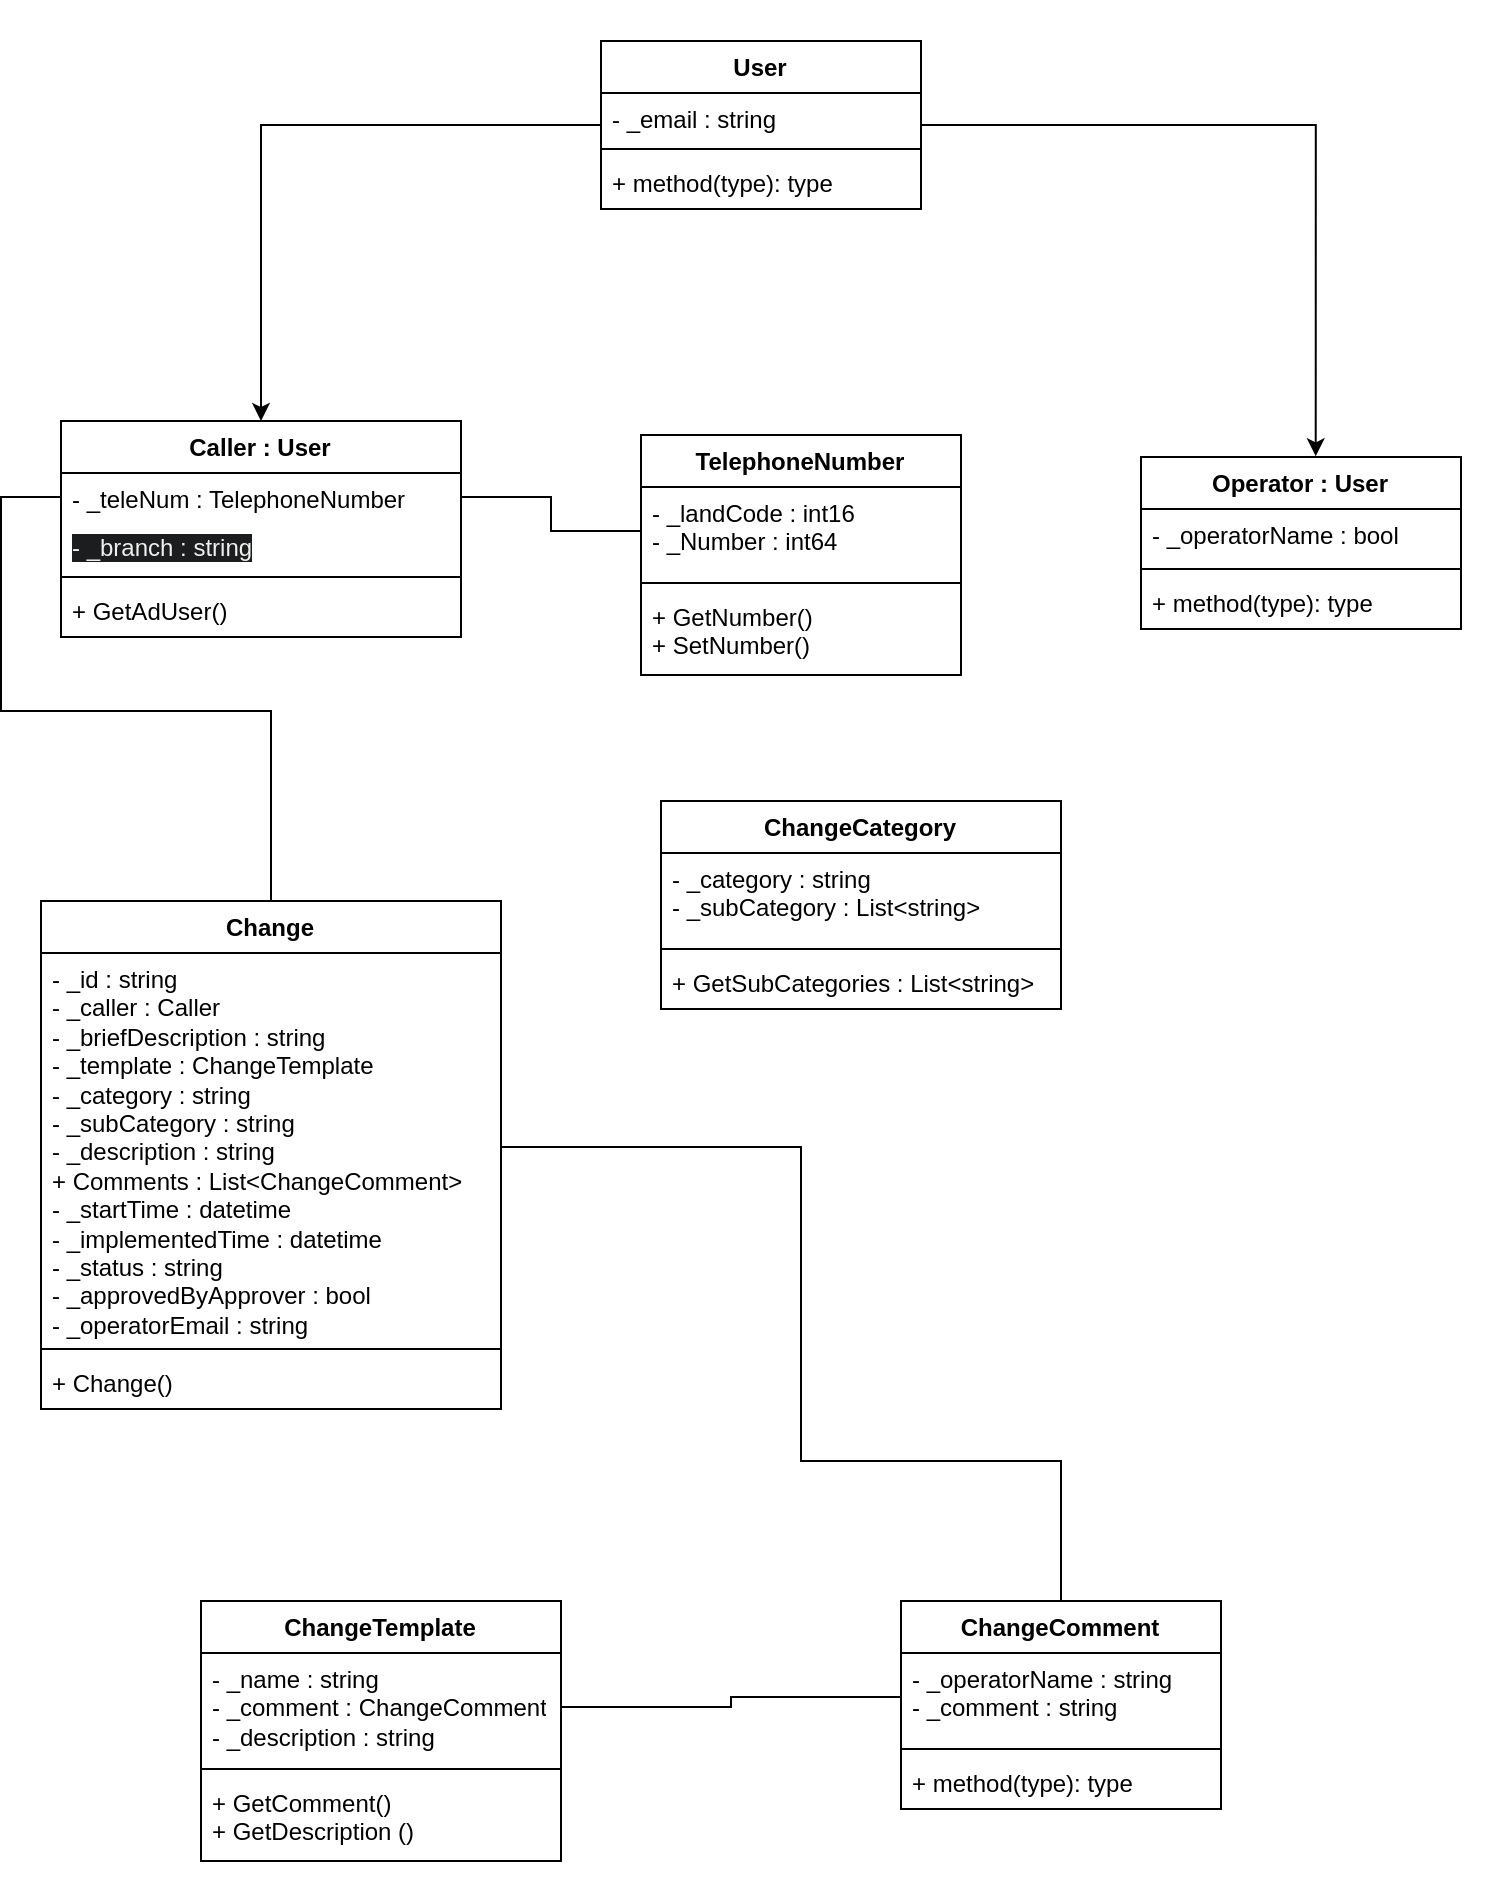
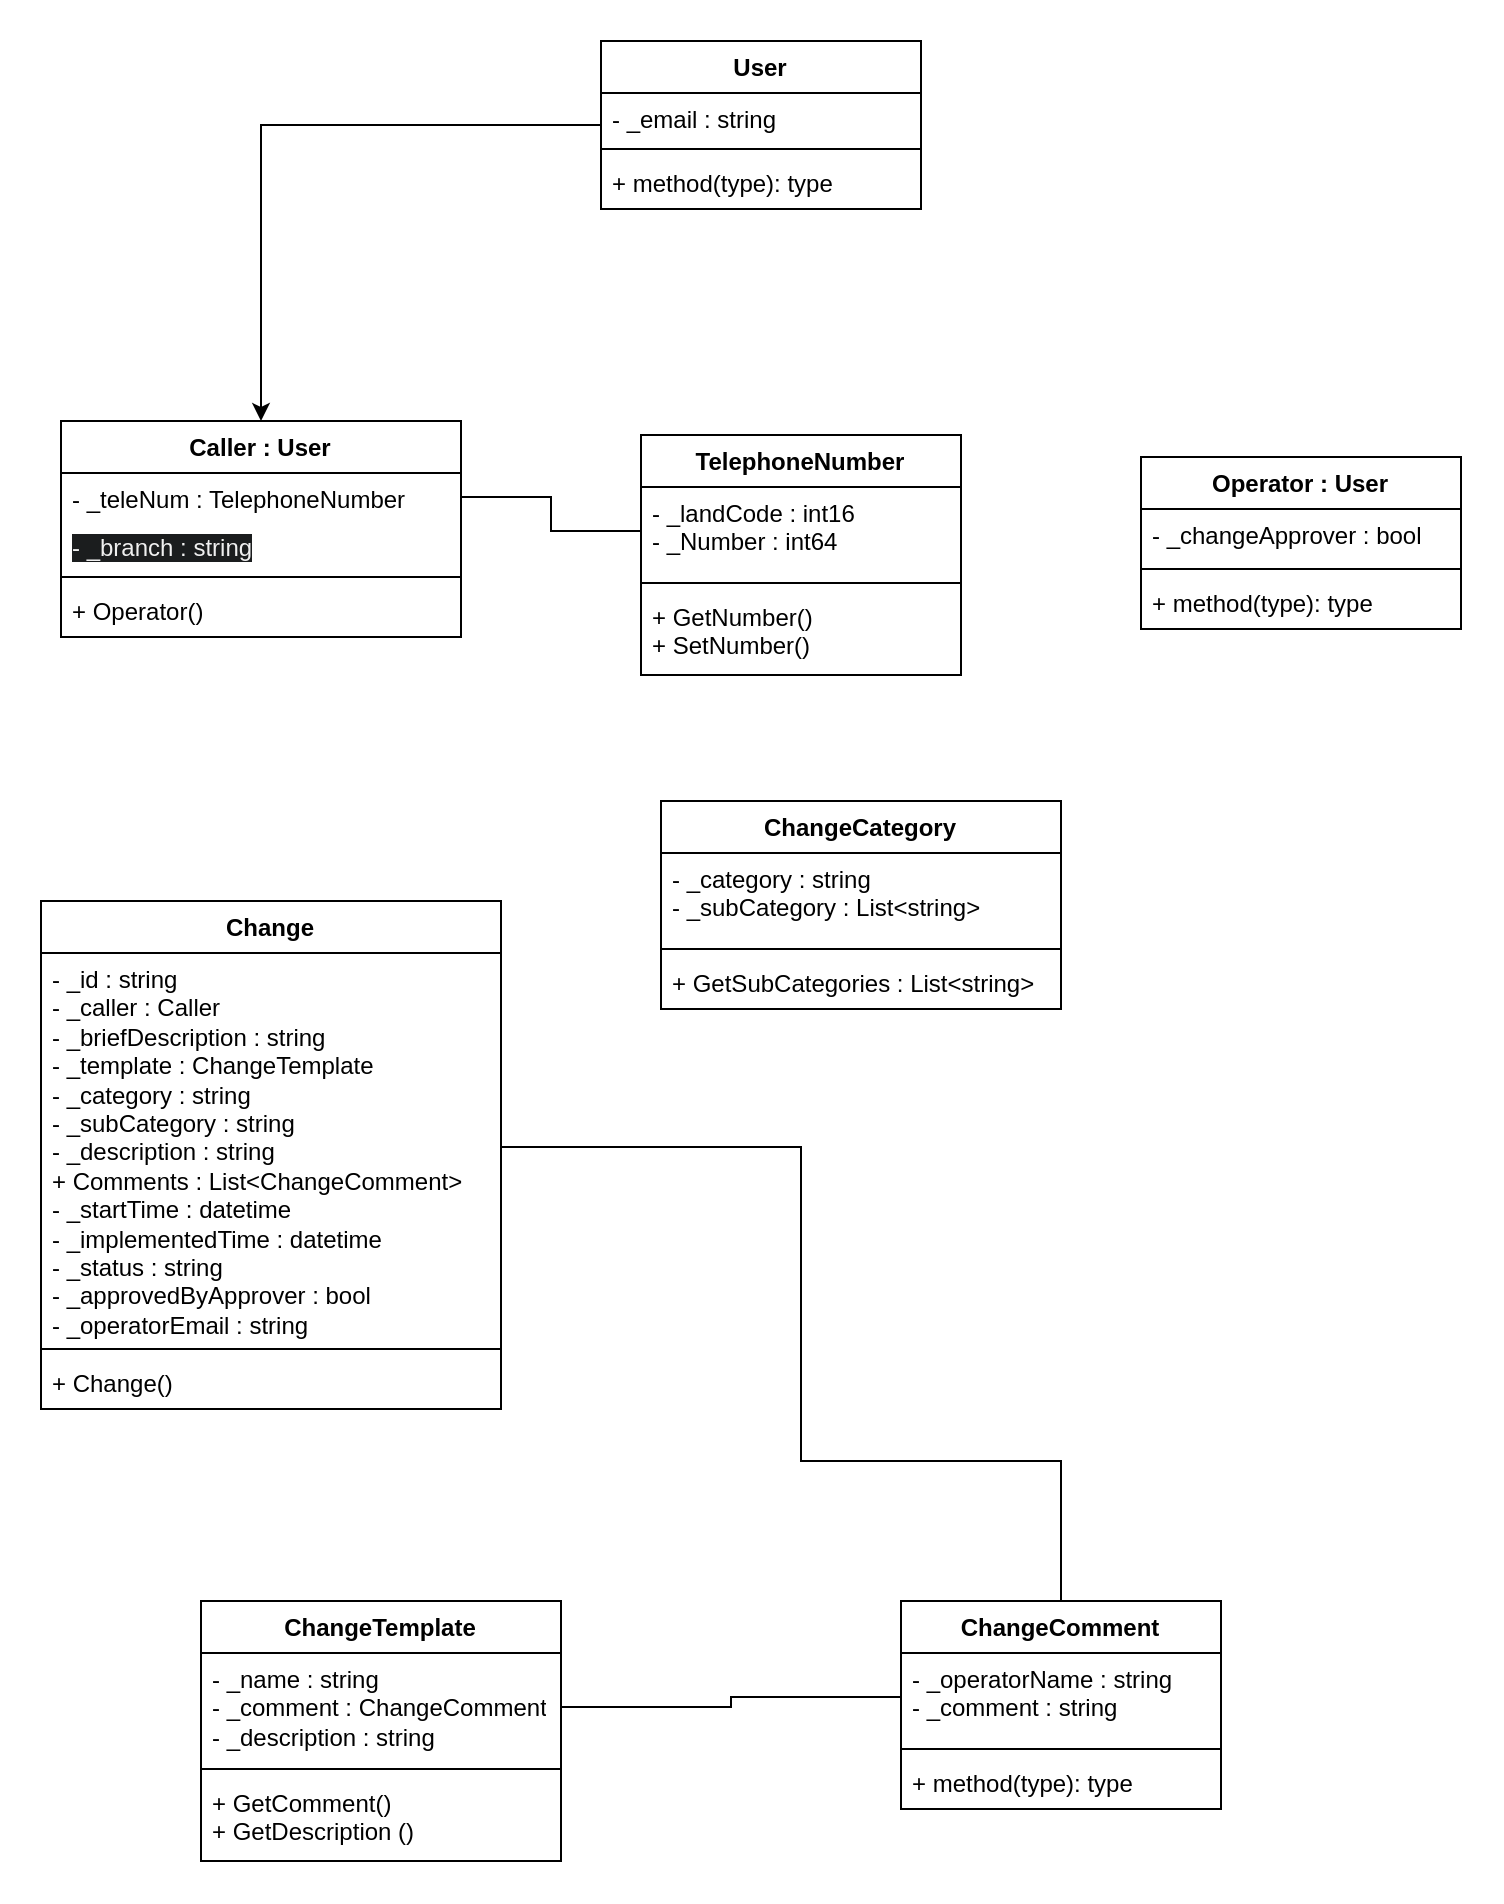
  <mxCell id="0" />
  <mxCell id="1" parent="0" />
  <mxCell id="2" value="Caller : User" style="swimlane;fontStyle=1;align=center;verticalAlign=top;childLayout=stackLayout;horizontal=1;startSize=26;horizontalStack=0;resizeParent=1;resizeParentMax=0;resizeLast=0;collapsible=1;marginBottom=0;whiteSpace=wrap;html=1;" parent="1" vertex="1"><mxGeometry x="30" y="210" width="200" height="108" as="geometry" /></mxCell>
  <mxCell id="3" value="- _teleNum : TelephoneNumber" style="text;strokeColor=none;fillColor=none;align=left;verticalAlign=top;spacingLeft=4;spacingRight=4;overflow=hidden;rotatable=0;points=[[0,0.5],[1,0.5]];portConstraint=eastwest;whiteSpace=wrap;html=1;" parent="2" vertex="1"><mxGeometry y="26" width="200" height="24" as="geometry" /></mxCell>
  <mxCell id="4" value="&lt;span style=&quot;color: rgb(240, 240, 240); font-family: Helvetica; font-size: 12px; font-style: normal; font-variant-ligatures: normal; font-variant-caps: normal; font-weight: 400; letter-spacing: normal; orphans: 2; text-align: left; text-indent: 0px; text-transform: none; widows: 2; word-spacing: 0px; -webkit-text-stroke-width: 0px; white-space: normal; background-color: rgb(27, 29, 30); text-decoration-thickness: initial; text-decoration-style: initial; text-decoration-color: initial; display: inline !important; float: none;&quot;&gt;- _branch : string&lt;/span&gt;&lt;div&gt;&lt;br/&gt;&lt;/div&gt;" style="text;strokeColor=none;fillColor=none;align=left;verticalAlign=top;spacingLeft=4;spacingRight=4;overflow=hidden;rotatable=0;points=[[0,0.5],[1,0.5]];portConstraint=eastwest;whiteSpace=wrap;html=1;" vertex="1" parent="2"><mxGeometry y="50" width="200" height="24" as="geometry" /></mxCell>
  <mxCell id="5" value="" style="line;strokeWidth=1;fillColor=none;align=left;verticalAlign=middle;spacingTop=-1;spacingLeft=3;spacingRight=3;rotatable=0;labelPosition=right;points=[];portConstraint=eastwest;strokeColor=inherit;" parent="2" vertex="1"><mxGeometry y="74" width="200" height="8" as="geometry" /></mxCell>
- <mxCell id="6" value="+ GetAdUser()" style="text;strokeColor=none;fillColor=none;align=left;verticalAlign=top;spacingLeft=4;spacingRight=4;overflow=hidden;rotatable=0;points=[[0,0.5],[1,0.5]];portConstraint=eastwest;whiteSpace=wrap;html=1;" parent="2" vertex="1"><mxGeometry y="82" width="200" height="26" as="geometry" /></mxCell>
+ <mxCell id="6" value="+ Operator()" style="text;strokeColor=none;fillColor=none;align=left;verticalAlign=top;spacingLeft=4;spacingRight=4;overflow=hidden;rotatable=0;points=[[0,0.5],[1,0.5]];portConstraint=eastwest;whiteSpace=wrap;html=1;" parent="2" vertex="1"><mxGeometry y="82" width="200" height="26" as="geometry" /></mxCell>
  <mxCell id="7" value="TelephoneNumber" style="swimlane;fontStyle=1;align=center;verticalAlign=top;childLayout=stackLayout;horizontal=1;startSize=26;horizontalStack=0;resizeParent=1;resizeParentMax=0;resizeLast=0;collapsible=1;marginBottom=0;whiteSpace=wrap;html=1;" parent="1" vertex="1"><mxGeometry x="320" y="217" width="160" height="120" as="geometry" /></mxCell>
  <mxCell id="8" value="- _landCode : int16&lt;div&gt;- _Number : int64&lt;/div&gt;" style="text;strokeColor=none;fillColor=none;align=left;verticalAlign=top;spacingLeft=4;spacingRight=4;overflow=hidden;rotatable=0;points=[[0,0.5],[1,0.5]];portConstraint=eastwest;whiteSpace=wrap;html=1;" parent="7" vertex="1"><mxGeometry y="26" width="160" height="44" as="geometry" /></mxCell>
  <mxCell id="9" value="" style="line;strokeWidth=1;fillColor=none;align=left;verticalAlign=middle;spacingTop=-1;spacingLeft=3;spacingRight=3;rotatable=0;labelPosition=right;points=[];portConstraint=eastwest;strokeColor=inherit;" parent="7" vertex="1"><mxGeometry y="70" width="160" height="8" as="geometry" /></mxCell>
  <mxCell id="10" value="+ GetNumber()&lt;div&gt;+ SetNumber()&lt;/div&gt;" style="text;strokeColor=none;fillColor=none;align=left;verticalAlign=top;spacingLeft=4;spacingRight=4;overflow=hidden;rotatable=0;points=[[0,0.5],[1,0.5]];portConstraint=eastwest;whiteSpace=wrap;html=1;" parent="7" vertex="1"><mxGeometry y="78" width="160" height="42" as="geometry" /></mxCell>
  <mxCell id="11" style="edgeStyle=orthogonalEdgeStyle;rounded=0;orthogonalLoop=1;jettySize=auto;html=1;endArrow=none;endFill=0;entryX=0;entryY=0.5;entryDx=0;entryDy=0;" parent="1" source="3" target="8" edge="1"><mxGeometry relative="1" as="geometry"><mxPoint x="280" y="310" as="targetPoint" /></mxGeometry></mxCell>
- <mxCell id="12" style="edgeStyle=orthogonalEdgeStyle;rounded=0;orthogonalLoop=1;jettySize=auto;html=1;entryX=0;entryY=0.5;entryDx=0;entryDy=0;endArrow=none;endFill=0;" parent="1" source="13" target="3" edge="1"><mxGeometry relative="1" as="geometry" /></mxCell>
  <mxCell id="13" value="Change" style="swimlane;fontStyle=1;align=center;verticalAlign=top;childLayout=stackLayout;horizontal=1;startSize=26;horizontalStack=0;resizeParent=1;resizeParentMax=0;resizeLast=0;collapsible=1;marginBottom=0;whiteSpace=wrap;html=1;" parent="1" vertex="1"><mxGeometry x="20" y="450" width="230" height="254" as="geometry" /></mxCell>
  <mxCell id="14" value="&lt;div&gt;- _id : string&lt;/div&gt;&lt;div&gt;- _caller : Caller&lt;/div&gt;- _briefDescription : string&lt;div&gt;- _template : ChangeTemplate&lt;/div&gt;&lt;div&gt;- _category : string&lt;/div&gt;&lt;div&gt;- _subCategory : string&lt;/div&gt;&lt;div&gt;- _description : string&lt;/div&gt;&lt;div&gt;+ Comments : List&amp;lt;ChangeComment&amp;gt;&lt;/div&gt;&lt;div&gt;- _startTime : datetime&lt;/div&gt;&lt;div&gt;- _implementedTime : datetime&lt;/div&gt;&lt;div&gt;- _status : string&lt;/div&gt;&lt;div&gt;- _approvedByApprover : bool&lt;/div&gt;&lt;div&gt;- _operatorEmail : string&lt;/div&gt;" style="text;strokeColor=none;fillColor=none;align=left;verticalAlign=top;spacingLeft=4;spacingRight=4;overflow=hidden;rotatable=0;points=[[0,0.5],[1,0.5]];portConstraint=eastwest;whiteSpace=wrap;html=1;" parent="13" vertex="1"><mxGeometry y="26" width="230" height="194" as="geometry" /></mxCell>
  <mxCell id="15" value="" style="line;strokeWidth=1;fillColor=none;align=left;verticalAlign=middle;spacingTop=-1;spacingLeft=3;spacingRight=3;rotatable=0;labelPosition=right;points=[];portConstraint=eastwest;strokeColor=inherit;" parent="13" vertex="1"><mxGeometry y="220" width="230" height="8" as="geometry" /></mxCell>
  <mxCell id="16" value="+ Change()" style="text;strokeColor=none;fillColor=none;align=left;verticalAlign=top;spacingLeft=4;spacingRight=4;overflow=hidden;rotatable=0;points=[[0,0.5],[1,0.5]];portConstraint=eastwest;whiteSpace=wrap;html=1;" parent="13" vertex="1"><mxGeometry y="228" width="230" height="26" as="geometry" /></mxCell>
  <mxCell id="17" value="ChangeCategory" style="swimlane;fontStyle=1;align=center;verticalAlign=top;childLayout=stackLayout;horizontal=1;startSize=26;horizontalStack=0;resizeParent=1;resizeParentMax=0;resizeLast=0;collapsible=1;marginBottom=0;whiteSpace=wrap;html=1;" parent="1" vertex="1"><mxGeometry x="330" y="400" width="200" height="104" as="geometry" /></mxCell>
  <mxCell id="18" value="- _category : string&lt;div&gt;- _subCategory : List&amp;lt;string&amp;gt;&lt;/div&gt;" style="text;strokeColor=none;fillColor=none;align=left;verticalAlign=top;spacingLeft=4;spacingRight=4;overflow=hidden;rotatable=0;points=[[0,0.5],[1,0.5]];portConstraint=eastwest;whiteSpace=wrap;html=1;" parent="17" vertex="1"><mxGeometry y="26" width="200" height="44" as="geometry" /></mxCell>
  <mxCell id="19" value="" style="line;strokeWidth=1;fillColor=none;align=left;verticalAlign=middle;spacingTop=-1;spacingLeft=3;spacingRight=3;rotatable=0;labelPosition=right;points=[];portConstraint=eastwest;strokeColor=inherit;" parent="17" vertex="1"><mxGeometry y="70" width="200" height="8" as="geometry" /></mxCell>
  <mxCell id="20" value="+ GetSubCategories : List&amp;lt;string&amp;gt;" style="text;strokeColor=none;fillColor=none;align=left;verticalAlign=top;spacingLeft=4;spacingRight=4;overflow=hidden;rotatable=0;points=[[0,0.5],[1,0.5]];portConstraint=eastwest;whiteSpace=wrap;html=1;" parent="17" vertex="1"><mxGeometry y="78" width="200" height="26" as="geometry" /></mxCell>
  <mxCell id="21" value="ChangeTemplate" style="swimlane;fontStyle=1;align=center;verticalAlign=top;childLayout=stackLayout;horizontal=1;startSize=26;horizontalStack=0;resizeParent=1;resizeParentMax=0;resizeLast=0;collapsible=1;marginBottom=0;whiteSpace=wrap;html=1;" parent="1" vertex="1"><mxGeometry x="100" y="800" width="180" height="130" as="geometry" /></mxCell>
  <mxCell id="22" value="- _name : string&lt;div&gt;- _comment : ChangeComment&lt;/div&gt;&lt;div&gt;- _description : string&lt;/div&gt;" style="text;strokeColor=none;fillColor=none;align=left;verticalAlign=top;spacingLeft=4;spacingRight=4;overflow=hidden;rotatable=0;points=[[0,0.5],[1,0.5]];portConstraint=eastwest;whiteSpace=wrap;html=1;" parent="21" vertex="1"><mxGeometry y="26" width="180" height="54" as="geometry" /></mxCell>
  <mxCell id="23" value="" style="line;strokeWidth=1;fillColor=none;align=left;verticalAlign=middle;spacingTop=-1;spacingLeft=3;spacingRight=3;rotatable=0;labelPosition=right;points=[];portConstraint=eastwest;strokeColor=inherit;" parent="21" vertex="1"><mxGeometry y="80" width="180" height="8" as="geometry" /></mxCell>
  <mxCell id="24" value="+ GetComment()&lt;div&gt;+ GetDescription ()&lt;/div&gt;" style="text;strokeColor=none;fillColor=none;align=left;verticalAlign=top;spacingLeft=4;spacingRight=4;overflow=hidden;rotatable=0;points=[[0,0.5],[1,0.5]];portConstraint=eastwest;whiteSpace=wrap;html=1;" parent="21" vertex="1"><mxGeometry y="88" width="180" height="42" as="geometry" /></mxCell>
  <mxCell id="25" value="ChangeComment" style="swimlane;fontStyle=1;align=center;verticalAlign=top;childLayout=stackLayout;horizontal=1;startSize=26;horizontalStack=0;resizeParent=1;resizeParentMax=0;resizeLast=0;collapsible=1;marginBottom=0;whiteSpace=wrap;html=1;" parent="1" vertex="1"><mxGeometry x="450" y="800" width="160" height="104" as="geometry" /></mxCell>
  <mxCell id="26" value="- _operatorName : string&lt;div&gt;- _comment : string&lt;/div&gt;" style="text;strokeColor=none;fillColor=none;align=left;verticalAlign=top;spacingLeft=4;spacingRight=4;overflow=hidden;rotatable=0;points=[[0,0.5],[1,0.5]];portConstraint=eastwest;whiteSpace=wrap;html=1;" parent="25" vertex="1"><mxGeometry y="26" width="160" height="44" as="geometry" /></mxCell>
  <mxCell id="27" value="" style="line;strokeWidth=1;fillColor=none;align=left;verticalAlign=middle;spacingTop=-1;spacingLeft=3;spacingRight=3;rotatable=0;labelPosition=right;points=[];portConstraint=eastwest;strokeColor=inherit;" parent="25" vertex="1"><mxGeometry y="70" width="160" height="8" as="geometry" /></mxCell>
  <mxCell id="28" value="+ method(type): type" style="text;strokeColor=none;fillColor=none;align=left;verticalAlign=top;spacingLeft=4;spacingRight=4;overflow=hidden;rotatable=0;points=[[0,0.5],[1,0.5]];portConstraint=eastwest;whiteSpace=wrap;html=1;" parent="25" vertex="1"><mxGeometry y="78" width="160" height="26" as="geometry" /></mxCell>
  <mxCell id="29" style="edgeStyle=orthogonalEdgeStyle;rounded=0;orthogonalLoop=1;jettySize=auto;html=1;endArrow=none;endFill=0;" parent="1" source="14" target="25" edge="1"><mxGeometry relative="1" as="geometry"><Array as="points"><mxPoint x="400" y="573" /><mxPoint x="400" y="730" /><mxPoint x="530" y="730" /></Array></mxGeometry></mxCell>
  <mxCell id="30" style="edgeStyle=orthogonalEdgeStyle;rounded=0;orthogonalLoop=1;jettySize=auto;html=1;endArrow=none;endFill=0;" parent="1" source="22" target="26" edge="1"><mxGeometry relative="1" as="geometry" /></mxCell>
  <mxCell id="31" value="Operator : User" style="swimlane;fontStyle=1;align=center;verticalAlign=top;childLayout=stackLayout;horizontal=1;startSize=26;horizontalStack=0;resizeParent=1;resizeParentMax=0;resizeLast=0;collapsible=1;marginBottom=0;whiteSpace=wrap;html=1;" parent="1" vertex="1"><mxGeometry x="570" y="228" width="160" height="86" as="geometry" /></mxCell>
- <mxCell id="32" value="- _operatorName : bool" style="text;strokeColor=none;fillColor=none;align=left;verticalAlign=top;spacingLeft=4;spacingRight=4;overflow=hidden;rotatable=0;points=[[0,0.5],[1,0.5]];portConstraint=eastwest;whiteSpace=wrap;html=1;" parent="31" vertex="1"><mxGeometry y="26" width="160" height="26" as="geometry" /></mxCell>
+ <mxCell id="32" value="- _changeApprover : bool" style="text;strokeColor=none;fillColor=none;align=left;verticalAlign=top;spacingLeft=4;spacingRight=4;overflow=hidden;rotatable=0;points=[[0,0.5],[1,0.5]];portConstraint=eastwest;whiteSpace=wrap;html=1;" parent="31" vertex="1"><mxGeometry y="26" width="160" height="26" as="geometry" /></mxCell>
  <mxCell id="33" value="" style="line;strokeWidth=1;fillColor=none;align=left;verticalAlign=middle;spacingTop=-1;spacingLeft=3;spacingRight=3;rotatable=0;labelPosition=right;points=[];portConstraint=eastwest;strokeColor=inherit;" parent="31" vertex="1"><mxGeometry y="52" width="160" height="8" as="geometry" /></mxCell>
  <mxCell id="34" value="+ method(type): type" style="text;strokeColor=none;fillColor=none;align=left;verticalAlign=top;spacingLeft=4;spacingRight=4;overflow=hidden;rotatable=0;points=[[0,0.5],[1,0.5]];portConstraint=eastwest;whiteSpace=wrap;html=1;" parent="31" vertex="1"><mxGeometry y="60" width="160" height="26" as="geometry" /></mxCell>
  <mxCell id="35" style="edgeStyle=orthogonalEdgeStyle;rounded=0;orthogonalLoop=1;jettySize=auto;html=1;entryX=0.5;entryY=0;entryDx=0;entryDy=0;" parent="1" source="36" target="2" edge="1"><mxGeometry relative="1" as="geometry" /></mxCell>
  <mxCell id="36" value="User" style="swimlane;fontStyle=1;align=center;verticalAlign=top;childLayout=stackLayout;horizontal=1;startSize=26;horizontalStack=0;resizeParent=1;resizeParentMax=0;resizeLast=0;collapsible=1;marginBottom=0;whiteSpace=wrap;html=1;" parent="1" vertex="1"><mxGeometry x="300" y="20" width="160" height="84" as="geometry" /></mxCell>
  <mxCell id="37" value="&lt;div&gt;- _email : string&lt;/div&gt;" style="text;strokeColor=none;fillColor=none;align=left;verticalAlign=top;spacingLeft=4;spacingRight=4;overflow=hidden;rotatable=0;points=[[0,0.5],[1,0.5]];portConstraint=eastwest;whiteSpace=wrap;html=1;" parent="36" vertex="1"><mxGeometry y="26" width="160" height="24" as="geometry" /></mxCell>
  <mxCell id="38" value="" style="line;strokeWidth=1;fillColor=none;align=left;verticalAlign=middle;spacingTop=-1;spacingLeft=3;spacingRight=3;rotatable=0;labelPosition=right;points=[];portConstraint=eastwest;strokeColor=inherit;" parent="36" vertex="1"><mxGeometry y="50" width="160" height="8" as="geometry" /></mxCell>
  <mxCell id="39" value="+ method(type): type" style="text;strokeColor=none;fillColor=none;align=left;verticalAlign=top;spacingLeft=4;spacingRight=4;overflow=hidden;rotatable=0;points=[[0,0.5],[1,0.5]];portConstraint=eastwest;whiteSpace=wrap;html=1;" parent="36" vertex="1"><mxGeometry y="58" width="160" height="26" as="geometry" /></mxCell>
- <mxCell id="40" style="edgeStyle=orthogonalEdgeStyle;rounded=0;orthogonalLoop=1;jettySize=auto;html=1;entryX=0.546;entryY=-0.004;entryDx=0;entryDy=0;entryPerimeter=0;" parent="1" source="36" target="31" edge="1"><mxGeometry relative="1" as="geometry" /></mxCell>
